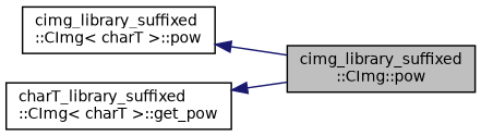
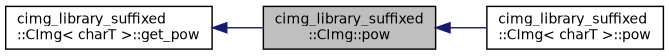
  digraph {
    rankdir=LR
    node [color=black fillcolor=white fontname=Helvetica fontsize=10 shape=record style=filled]
    edge [color=midnightblue dir=back fontname=Helvetica fontsize=10 labelfontname=Helvetica labelfontsize=10 style=solid]
    n1 [fillcolor=grey75 fontcolor=black height=0.2 label="cimg_library_suffixed\l::CImg::pow" width=0.4]
    n2 [height=0.2 label="cimg_library_suffixed\l::CImg\< charT \>::pow" width=0.4]
-   n3 [height=0.2 label="charT_library_suffixed\l::CImg\< charT \>::get_pow" width=0.4]
-   n2 -> n1
+   n3 [height=0.2 label="cimg_library_suffixed\l::CImg\< charT \>::get_pow" width=0.4]
+   n1 -> n2
    n3 -> n1
  }
